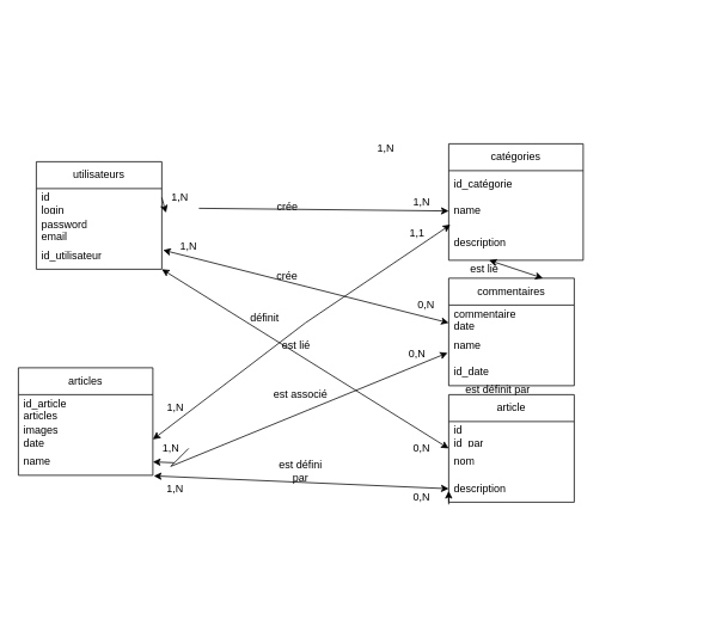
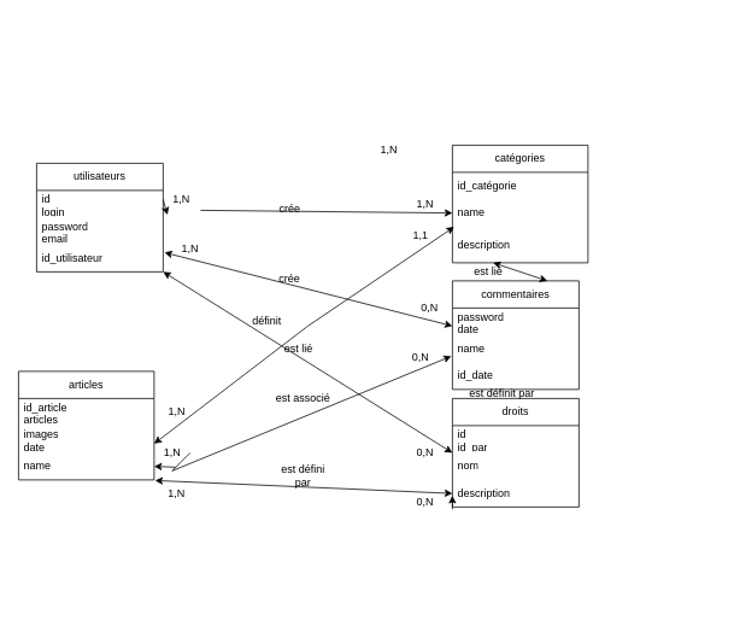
  <mxCell id="0" />
  <mxCell id="1" parent="0" />
  <mxCell id="2" value="utilisateurs" style="swimlane;fontStyle=0;childLayout=stackLayout;horizontal=1;startSize=30;horizontalStack=0;resizeParent=1;resizeParentMax=0;resizeLast=0;collapsible=1;marginBottom=0;whiteSpace=wrap;html=1;" parent="1" vertex="1"><mxGeometry x="40" y="180" width="140" height="120" as="geometry" /></mxCell>
  <mxCell id="3" value="id&lt;br&gt;login" style="text;strokeColor=none;fillColor=none;align=left;verticalAlign=middle;spacingLeft=4;spacingRight=4;overflow=hidden;points=[[0,0.5],[1,0.5]];portConstraint=eastwest;rotatable=0;whiteSpace=wrap;html=1;" parent="2" vertex="1"><mxGeometry y="30" width="140" height="30" as="geometry" /></mxCell>
  <mxCell id="4" value="password&lt;br&gt;email" style="text;strokeColor=none;fillColor=none;align=left;verticalAlign=middle;spacingLeft=4;spacingRight=4;overflow=hidden;points=[[0,0.5],[1,0.5]];portConstraint=eastwest;rotatable=0;whiteSpace=wrap;html=1;" parent="2" vertex="1"><mxGeometry y="60" width="140" height="30" as="geometry" /></mxCell>
  <mxCell id="5" value="id_utilisateur" style="text;strokeColor=none;fillColor=none;align=left;verticalAlign=middle;spacingLeft=4;spacingRight=4;overflow=hidden;points=[[0,0.5],[1,0.5]];portConstraint=eastwest;rotatable=0;whiteSpace=wrap;html=1;" parent="2" vertex="1"><mxGeometry y="90" width="140" height="30" as="geometry" /></mxCell>
  <mxCell id="6" value="catégories" style="swimlane;fontStyle=0;childLayout=stackLayout;horizontal=1;startSize=30;horizontalStack=0;resizeParent=1;resizeParentMax=0;resizeLast=0;collapsible=1;marginBottom=0;whiteSpace=wrap;html=1;" parent="1" vertex="1"><mxGeometry x="500" y="160" width="150" height="130" as="geometry" /></mxCell>
  <mxCell id="7" value="id_catégorie&lt;br&gt;" style="text;strokeColor=none;fillColor=none;align=left;verticalAlign=middle;spacingLeft=4;spacingRight=4;overflow=hidden;points=[[0,0.5],[1,0.5]];portConstraint=eastwest;rotatable=0;whiteSpace=wrap;html=1;" parent="6" vertex="1"><mxGeometry y="30" width="150" height="30" as="geometry" /></mxCell>
  <mxCell id="8" value="name" style="text;strokeColor=none;fillColor=none;align=left;verticalAlign=middle;spacingLeft=4;spacingRight=4;overflow=hidden;points=[[0,0.5],[1,0.5]];portConstraint=eastwest;rotatable=0;whiteSpace=wrap;html=1;" parent="6" vertex="1"><mxGeometry y="60" width="150" height="30" as="geometry" /></mxCell>
  <mxCell id="9" value="description" style="text;strokeColor=none;fillColor=none;align=left;verticalAlign=middle;spacingLeft=4;spacingRight=4;overflow=hidden;points=[[0,0.5],[1,0.5]];portConstraint=eastwest;rotatable=0;whiteSpace=wrap;html=1;" parent="6" vertex="1"><mxGeometry y="90" width="150" height="40" as="geometry" /></mxCell>
  <mxCell id="10" value="articles" style="swimlane;fontStyle=0;childLayout=stackLayout;horizontal=1;startSize=30;horizontalStack=0;resizeParent=1;resizeParentMax=0;resizeLast=0;collapsible=1;marginBottom=0;whiteSpace=wrap;html=1;" parent="1" vertex="1"><mxGeometry x="20" y="410" width="150" height="120" as="geometry" /></mxCell>
  <mxCell id="11" value="id_article&lt;br&gt;articles" style="text;strokeColor=none;fillColor=none;align=left;verticalAlign=middle;spacingLeft=4;spacingRight=4;overflow=hidden;points=[[0,0.5],[1,0.5]];portConstraint=eastwest;rotatable=0;whiteSpace=wrap;html=1;" parent="10" vertex="1"><mxGeometry y="30" width="150" height="30" as="geometry" /></mxCell>
  <mxCell id="12" value="images&lt;br&gt;date" style="text;strokeColor=none;fillColor=none;align=left;verticalAlign=middle;spacingLeft=4;spacingRight=4;overflow=hidden;points=[[0,0.5],[1,0.5]];portConstraint=eastwest;rotatable=0;whiteSpace=wrap;html=1;" parent="10" vertex="1"><mxGeometry y="60" width="150" height="30" as="geometry" /></mxCell>
  <mxCell id="13" value="name" style="text;strokeColor=none;fillColor=none;align=left;verticalAlign=middle;spacingLeft=4;spacingRight=4;overflow=hidden;points=[[0,0.5],[1,0.5]];portConstraint=eastwest;rotatable=0;whiteSpace=wrap;html=1;" parent="10" vertex="1"><mxGeometry y="90" width="150" height="30" as="geometry" /></mxCell>
  <mxCell id="14" value="commentaires" style="swimlane;fontStyle=0;childLayout=stackLayout;horizontal=1;startSize=30;horizontalStack=0;resizeParent=1;resizeParentMax=0;resizeLast=0;collapsible=1;marginBottom=0;whiteSpace=wrap;html=1;" parent="1" vertex="1"><mxGeometry x="500" y="310" width="140" height="120" as="geometry" /></mxCell>
- <mxCell id="15" value="commentaire&lt;br&gt;date" style="text;strokeColor=none;fillColor=none;align=left;verticalAlign=middle;spacingLeft=4;spacingRight=4;overflow=hidden;points=[[0,0.5],[1,0.5]];portConstraint=eastwest;rotatable=0;whiteSpace=wrap;html=1;" parent="14" vertex="1"><mxGeometry y="30" width="140" height="30" as="geometry" /></mxCell>
+ <mxCell id="15" value="password&lt;br&gt;date" style="text;strokeColor=none;fillColor=none;align=left;verticalAlign=middle;spacingLeft=4;spacingRight=4;overflow=hidden;points=[[0,0.5],[1,0.5]];portConstraint=eastwest;rotatable=0;whiteSpace=wrap;html=1;" parent="14" vertex="1"><mxGeometry y="30" width="140" height="30" as="geometry" /></mxCell>
  <mxCell id="16" value="name" style="text;strokeColor=none;fillColor=none;align=left;verticalAlign=middle;spacingLeft=4;spacingRight=4;overflow=hidden;points=[[0,0.5],[1,0.5]];portConstraint=eastwest;rotatable=0;whiteSpace=wrap;html=1;" parent="14" vertex="1"><mxGeometry y="60" width="140" height="30" as="geometry" /></mxCell>
  <mxCell id="17" value="id_date" style="text;strokeColor=none;fillColor=none;align=left;verticalAlign=middle;spacingLeft=4;spacingRight=4;overflow=hidden;points=[[0,0.5],[1,0.5]];portConstraint=eastwest;rotatable=0;whiteSpace=wrap;html=1;" parent="14" vertex="1"><mxGeometry y="90" width="140" height="30" as="geometry" /></mxCell>
- <mxCell id="18" value="article" style="swimlane;fontStyle=0;childLayout=stackLayout;horizontal=1;startSize=30;horizontalStack=0;resizeParent=1;resizeParentMax=0;resizeLast=0;collapsible=1;marginBottom=0;whiteSpace=wrap;html=1;" parent="1" vertex="1"><mxGeometry x="500" y="440" width="140" height="120" as="geometry" /></mxCell>
+ <mxCell id="18" value="droits" style="swimlane;fontStyle=0;childLayout=stackLayout;horizontal=1;startSize=30;horizontalStack=0;resizeParent=1;resizeParentMax=0;resizeLast=0;collapsible=1;marginBottom=0;whiteSpace=wrap;html=1;" parent="1" vertex="1"><mxGeometry x="500" y="440" width="140" height="120" as="geometry" /></mxCell>
  <mxCell id="19" value="id&lt;br&gt;id_par" style="text;strokeColor=none;fillColor=none;align=left;verticalAlign=middle;spacingLeft=4;spacingRight=4;overflow=hidden;points=[[0,0.5],[1,0.5]];portConstraint=eastwest;rotatable=0;whiteSpace=wrap;html=1;" parent="18" vertex="1"><mxGeometry y="30" width="140" height="30" as="geometry" /></mxCell>
  <mxCell id="20" value="nom" style="text;strokeColor=none;fillColor=none;align=left;verticalAlign=middle;spacingLeft=4;spacingRight=4;overflow=hidden;points=[[0,0.5],[1,0.5]];portConstraint=eastwest;rotatable=0;whiteSpace=wrap;html=1;" parent="18" vertex="1"><mxGeometry y="60" width="140" height="30" as="geometry" /></mxCell>
  <mxCell id="21" value="description" style="text;strokeColor=none;fillColor=none;align=left;verticalAlign=middle;spacingLeft=4;spacingRight=4;overflow=hidden;points=[[0,0.5],[1,0.5]];portConstraint=eastwest;rotatable=0;whiteSpace=wrap;html=1;" parent="18" vertex="1"><mxGeometry y="90" width="140" height="30" as="geometry" /></mxCell>
  <mxCell id="22" value="crée" style="text;html=1;align=center;verticalAlign=middle;resizable=0;points=[];autosize=1;strokeColor=none;fillColor=none;" parent="1" vertex="1"><mxGeometry x="295" y="215" width="50" height="30" as="geometry" /></mxCell>
  <mxCell id="23" value="" style="endArrow=none;startArrow=classic;html=1;rounded=0;exitX=1.033;exitY=0.9;exitDx=0;exitDy=0;exitPerimeter=0;entryX=0;entryY=0.5;entryDx=0;entryDy=0;" parent="1" source="3" target="24" edge="1"><mxGeometry width="50" height="50" relative="1" as="geometry"><mxPoint x="184.62" y="237" as="sourcePoint" /><mxPoint x="500" y="235" as="targetPoint" /></mxGeometry></mxCell>
  <mxCell id="24" value="1,N" style="text;html=1;align=center;verticalAlign=middle;resizable=0;points=[];autosize=1;strokeColor=none;fillColor=none;" parent="1" vertex="1"><mxGeometry x="180" y="205" width="40" height="30" as="geometry" /></mxCell>
  <mxCell id="25" value="" style="endArrow=classic;startArrow=none;html=1;rounded=0;exitX=1.033;exitY=0.9;exitDx=0;exitDy=0;exitPerimeter=0;entryX=0;entryY=0.5;entryDx=0;entryDy=0;" parent="1" source="24" target="8" edge="1"><mxGeometry width="50" height="50" relative="1" as="geometry"><mxPoint x="360" y="360" as="sourcePoint" /><mxPoint x="490" y="237" as="targetPoint" /></mxGeometry></mxCell>
  <mxCell id="26" value="" style="endArrow=classic;startArrow=classic;html=1;rounded=0;entryX=0.013;entryY=1.011;entryDx=0;entryDy=0;entryPerimeter=0;" parent="1" target="8" edge="1"><mxGeometry width="50" height="50" relative="1" as="geometry"><mxPoint x="170" y="490" as="sourcePoint" /><mxPoint x="420" y="310" as="targetPoint" /><Array as="points"><mxPoint x="170" y="490" /><mxPoint x="340" y="360" /></Array></mxGeometry></mxCell>
  <mxCell id="27" value="est lié" style="text;html=1;strokeColor=none;fillColor=none;align=center;verticalAlign=middle;whiteSpace=wrap;rounded=0;" parent="1" vertex="1"><mxGeometry x="270" y="370" width="120" height="30" as="geometry" /></mxCell>
  <mxCell id="28" value="1,N" style="text;html=1;strokeColor=none;fillColor=none;align=center;verticalAlign=middle;whiteSpace=wrap;rounded=0;" parent="1" vertex="1"><mxGeometry x="410" y="20" width="120" height="410" as="geometry" /></mxCell>
  <mxCell id="29" value="1,1" style="text;html=1;strokeColor=none;fillColor=none;align=center;verticalAlign=middle;whiteSpace=wrap;rounded=0;" parent="1" vertex="1"><mxGeometry x="360" y="250" width="210" height="20" as="geometry" /></mxCell>
  <mxCell id="30" value="1,N" style="text;html=1;align=center;verticalAlign=middle;resizable=0;points=[];autosize=1;strokeColor=none;fillColor=none;" parent="1" vertex="1"><mxGeometry x="175" y="440" width="40" height="30" as="geometry" /></mxCell>
  <mxCell id="31" value="" style="endArrow=classic;startArrow=classic;html=1;rounded=0;exitX=1.01;exitY=0.289;exitDx=0;exitDy=0;exitPerimeter=0;entryX=0.75;entryY=0.829;entryDx=0;entryDy=0;entryPerimeter=0;" edge="1" parent="1" source="5" target="28"><mxGeometry width="50" height="50" relative="1" as="geometry"><mxPoint x="360" y="340" as="sourcePoint" /><mxPoint x="410" y="290" as="targetPoint" /></mxGeometry></mxCell>
  <mxCell id="32" value="&lt;br&gt;crée" style="text;html=1;strokeColor=none;fillColor=none;align=center;verticalAlign=middle;whiteSpace=wrap;rounded=0;" vertex="1" parent="1"><mxGeometry x="220" y="270" width="200" height="60" as="geometry" /></mxCell>
  <mxCell id="33" value="0,N" style="text;html=1;strokeColor=none;fillColor=none;align=center;verticalAlign=middle;whiteSpace=wrap;rounded=0;" vertex="1" parent="1"><mxGeometry x="350" y="290" width="250" height="100" as="geometry" /></mxCell>
  <mxCell id="34" value="" style="endArrow=classic;startArrow=none;html=1;rounded=0;exitX=1;exitY=0.5;exitDx=0;exitDy=0;entryX=0.595;entryY=1.033;entryDx=0;entryDy=0;entryPerimeter=0;" edge="1" parent="1" source="38" target="33"><mxGeometry width="50" height="50" relative="1" as="geometry"><mxPoint x="360" y="330" as="sourcePoint" /><mxPoint x="410" y="280" as="targetPoint" /><Array as="points"><mxPoint x="190" y="520" /></Array></mxGeometry></mxCell>
  <mxCell id="35" value="est associé" style="text;html=1;strokeColor=none;fillColor=none;align=center;verticalAlign=middle;whiteSpace=wrap;rounded=0;" vertex="1" parent="1"><mxGeometry x="260" y="290" width="150" height="300" as="geometry" /></mxCell>
  <mxCell id="36" value="0,N" style="text;html=1;strokeColor=none;fillColor=none;align=center;verticalAlign=middle;whiteSpace=wrap;rounded=0;" vertex="1" parent="1"><mxGeometry x="350" y="340" width="230" height="110" as="geometry" /></mxCell>
  <mxCell id="37" value="" style="endArrow=none;startArrow=classic;html=1;rounded=0;exitX=1;exitY=0.5;exitDx=0;exitDy=0;entryX=0.595;entryY=1.033;entryDx=0;entryDy=0;entryPerimeter=0;" edge="1" parent="1" source="13" target="38"><mxGeometry width="50" height="50" relative="1" as="geometry"><mxPoint x="170" y="515" as="sourcePoint" /><mxPoint x="498.75" y="393.3" as="targetPoint" /></mxGeometry></mxCell>
  <mxCell id="38" value="1,N" style="text;html=1;align=center;verticalAlign=middle;resizable=0;points=[];autosize=1;strokeColor=none;fillColor=none;" vertex="1" parent="1"><mxGeometry x="170" y="485" width="40" height="30" as="geometry" /></mxCell>
  <mxCell id="39" value="1,N" style="text;html=1;strokeColor=none;fillColor=none;align=center;verticalAlign=middle;whiteSpace=wrap;rounded=0;" vertex="1" parent="1"><mxGeometry x="140" y="230" width="140" height="90" as="geometry" /></mxCell>
  <mxCell id="40" value="" style="endArrow=classic;startArrow=classic;html=1;rounded=0;exitX=0;exitY=0;exitDx=0;exitDy=0;exitPerimeter=0;entryX=0.286;entryY=0.778;entryDx=0;entryDy=0;entryPerimeter=0;" edge="1" parent="1" source="20" target="39"><mxGeometry width="50" height="50" relative="1" as="geometry"><mxPoint x="360" y="460" as="sourcePoint" /><mxPoint x="410" y="410" as="targetPoint" /></mxGeometry></mxCell>
  <mxCell id="41" value="définit" style="text;html=1;strokeColor=none;fillColor=none;align=center;verticalAlign=middle;whiteSpace=wrap;rounded=0;" vertex="1" parent="1"><mxGeometry x="180" y="260" width="230" height="190" as="geometry" /></mxCell>
  <mxCell id="42" value="1,N" style="text;html=1;strokeColor=none;fillColor=none;align=center;verticalAlign=middle;whiteSpace=wrap;rounded=0;" vertex="1" parent="1"><mxGeometry x="200" y="40" width="460" height="250" as="geometry" /></mxCell>
  <mxCell id="43" value="0,N" style="text;html=1;strokeColor=none;fillColor=none;align=center;verticalAlign=middle;whiteSpace=wrap;rounded=0;" vertex="1" parent="1"><mxGeometry x="440" y="485" width="60" height="30" as="geometry" /></mxCell>
  <mxCell id="44" value="" style="endArrow=classic;startArrow=classic;html=1;rounded=0;exitX=1.007;exitY=1.022;exitDx=0;exitDy=0;exitPerimeter=0;entryX=0;entryY=0.5;entryDx=0;entryDy=0;" edge="1" parent="1" source="13" target="21"><mxGeometry width="50" height="50" relative="1" as="geometry"><mxPoint x="160" y="460" as="sourcePoint" /><mxPoint x="210" y="410" as="targetPoint" /></mxGeometry></mxCell>
  <mxCell id="45" value="1,N" style="text;html=1;strokeColor=none;fillColor=none;align=center;verticalAlign=middle;whiteSpace=wrap;rounded=0;" vertex="1" parent="1"><mxGeometry x="180" y="420" width="30" height="250" as="geometry" /></mxCell>
  <mxCell id="46" value="0,N" style="text;html=1;strokeColor=none;fillColor=none;align=center;verticalAlign=middle;whiteSpace=wrap;rounded=0;" vertex="1" parent="1"><mxGeometry x="440" y="540" width="60" height="30" as="geometry" /></mxCell>
  <mxCell id="47" style="edgeStyle=orthogonalEdgeStyle;rounded=0;orthogonalLoop=1;jettySize=auto;html=1;exitX=1;exitY=0.75;exitDx=0;exitDy=0;entryX=1;entryY=0.25;entryDx=0;entryDy=0;" edge="1" parent="1" source="46" target="46"><mxGeometry relative="1" as="geometry" /></mxCell>
  <mxCell id="48" value="est défini par" style="text;html=1;strokeColor=none;fillColor=none;align=center;verticalAlign=middle;whiteSpace=wrap;rounded=0;" vertex="1" parent="1"><mxGeometry x="305" y="510" width="60" height="30" as="geometry" /></mxCell>
  <mxCell id="49" value="" style="endArrow=classic;startArrow=classic;html=1;rounded=0;entryX=0.75;entryY=1;entryDx=0;entryDy=0;exitX=0.75;exitY=0;exitDx=0;exitDy=0;" edge="1" parent="1" source="14" target="42"><mxGeometry width="50" height="50" relative="1" as="geometry"><mxPoint x="320" y="450" as="sourcePoint" /><mxPoint x="300" y="430" as="targetPoint" /></mxGeometry></mxCell>
  <mxCell id="50" value="est lié" style="text;html=1;strokeColor=none;fillColor=none;align=center;verticalAlign=middle;whiteSpace=wrap;rounded=0;" vertex="1" parent="1"><mxGeometry x="510" y="285" width="60" height="30" as="geometry" /></mxCell>
  <mxCell id="51" value="est définit par" style="text;html=1;strokeColor=none;fillColor=none;align=center;verticalAlign=middle;whiteSpace=wrap;rounded=0;" vertex="1" parent="1"><mxGeometry x="320" y="340" width="470" height="190" as="geometry" /></mxCell>
